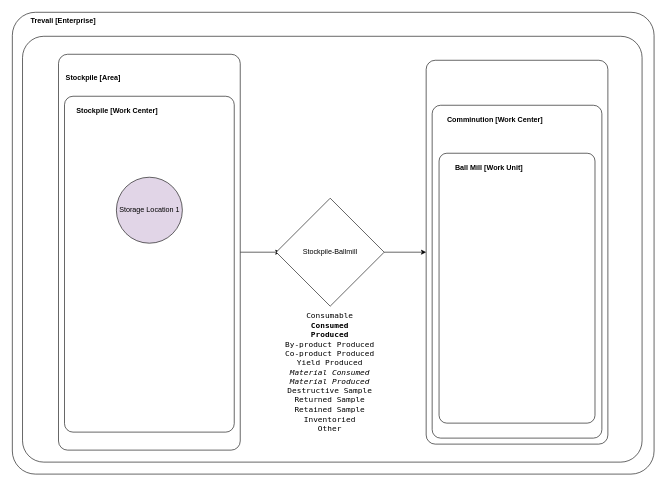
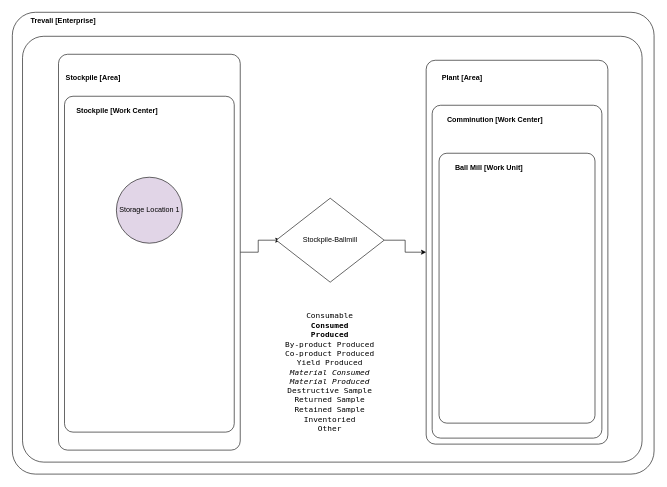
  <mxCell id="0" />
  <mxCell id="1" parent="0" />
  <mxCell id="2" value="" style="rounded=1;whiteSpace=wrap;html=1;arcSize=5;" parent="1" vertex="1"><mxGeometry x="20" y="20" width="1070" height="770" as="geometry" /></mxCell>
  <mxCell id="3" value="Trevali [Enterprise]" style="text;html=1;strokeColor=none;fillColor=none;align=center;verticalAlign=middle;whiteSpace=wrap;rounded=0;fontStyle=1" parent="1" vertex="1"><mxGeometry x="40" y="20" width="130" height="30" as="geometry" /></mxCell>
  <mxCell id="4" value="" style="rounded=1;whiteSpace=wrap;html=1;arcSize=5;" parent="1" vertex="1"><mxGeometry x="37" y="60" width="1033" height="710" as="geometry" /></mxCell>
  <mxCell id="5" style="edgeStyle=orthogonalEdgeStyle;rounded=0;orthogonalLoop=1;jettySize=auto;html=1;exitX=1;exitY=0.5;exitDx=0;exitDy=0;entryX=0.039;entryY=0.5;entryDx=0;entryDy=0;entryPerimeter=0;" parent="1" source="6" target="18" edge="1"><mxGeometry relative="1" as="geometry" /></mxCell>
  <mxCell id="6" value="" style="rounded=1;whiteSpace=wrap;html=1;arcSize=5;" parent="1" vertex="1"><mxGeometry x="97" y="90" width="303" height="660" as="geometry" /></mxCell>
  <mxCell id="7" value="Stockpile [Area]" style="text;html=1;strokeColor=none;fillColor=none;align=center;verticalAlign=middle;whiteSpace=wrap;rounded=0;fontStyle=1" parent="1" vertex="1"><mxGeometry x="105" y="115" width="100" height="30" as="geometry" /></mxCell>
  <mxCell id="8" value="" style="rounded=1;whiteSpace=wrap;html=1;arcSize=5;" parent="1" vertex="1"><mxGeometry x="107" y="160" width="283" height="560" as="geometry" /></mxCell>
  <mxCell id="9" value="Stockpile [Work Center]" style="text;html=1;strokeColor=none;fillColor=none;align=center;verticalAlign=middle;whiteSpace=wrap;rounded=0;fontStyle=1" parent="1" vertex="1"><mxGeometry x="120" y="170" width="150" height="30" as="geometry" /></mxCell>
  <mxCell id="10" value="Storage Location 1" style="ellipse;whiteSpace=wrap;html=1;aspect=fixed;fillColor=#e1d5e7;" parent="1" vertex="1"><mxGeometry x="193.5" y="295" width="110" height="110" as="geometry" /></mxCell>
  <mxCell id="11" value="" style="rounded=1;whiteSpace=wrap;html=1;arcSize=5;" parent="1" vertex="1"><mxGeometry x="710" y="100" width="303" height="640" as="geometry" /></mxCell>
+ <mxCell id="12" value="Plant [Area]" style="text;html=1;strokeColor=none;fillColor=none;align=center;verticalAlign=middle;whiteSpace=wrap;rounded=0;fontStyle=1" parent="1" vertex="1"><mxGeometry x="720" y="115" width="100" height="30" as="geometry" /></mxCell>
  <mxCell id="13" value="" style="rounded=1;whiteSpace=wrap;html=1;arcSize=5;" parent="1" vertex="1"><mxGeometry x="720" y="175" width="283" height="555" as="geometry" /></mxCell>
  <mxCell id="14" value="Comminution [Work Center]" style="text;html=1;strokeColor=none;fillColor=none;align=center;verticalAlign=middle;whiteSpace=wrap;rounded=0;fontStyle=1" parent="1" vertex="1"><mxGeometry x="730" y="185" width="190" height="30" as="geometry" /></mxCell>
  <mxCell id="15" value="" style="rounded=1;whiteSpace=wrap;html=1;arcSize=5;" parent="1" vertex="1"><mxGeometry x="731.5" y="255" width="260" height="450" as="geometry" /></mxCell>
  <mxCell id="16" value="Ball Mill [Work Unit]" style="text;html=1;strokeColor=none;fillColor=none;align=center;verticalAlign=middle;whiteSpace=wrap;rounded=0;fontStyle=1" parent="1" vertex="1"><mxGeometry x="740" y="265" width="150" height="30" as="geometry" /></mxCell>
  <mxCell id="17" style="edgeStyle=orthogonalEdgeStyle;rounded=0;orthogonalLoop=1;jettySize=auto;html=1;exitX=1;exitY=0.5;exitDx=0;exitDy=0;entryX=0;entryY=0.5;entryDx=0;entryDy=0;" parent="1" source="18" target="11" edge="1"><mxGeometry relative="1" as="geometry" /></mxCell>
- <mxCell id="18" value="Stockpile-Ballmill" style="rhombus;whiteSpace=wrap;html=1;" parent="1" vertex="1"><mxGeometry x="460" y="330" width="180" height="180" as="geometry" /></mxCell>
+ <mxCell id="18" value="Stockpile-Ballmill" style="rhombus;whiteSpace=wrap;html=1;" parent="1" vertex="1"><mxGeometry x="460" y="330" width="180" height="140" as="geometry" /></mxCell>
  <mxCell id="19" value="&lt;div class=&quot;opened&quot; style=&quot;margin-left: 1em ; font-family: monospace ; font-size: 13px&quot;&gt;&lt;div class=&quot;folder&quot; id=&quot;folder100&quot;&gt;&lt;div class=&quot;opened&quot; style=&quot;margin-left: 1em&quot;&gt;&lt;div class=&quot;folder&quot; id=&quot;folder101&quot;&gt;&lt;div class=&quot;opened&quot; style=&quot;margin-left: 1em&quot;&gt;&lt;div class=&quot;line&quot;&gt;&lt;span class=&quot;html-tag&quot;&gt;&lt;br&gt;&lt;/span&gt;&lt;/div&gt;&lt;div class=&quot;line&quot;&gt;&lt;span class=&quot;html-tag&quot;&gt;&lt;span class=&quot;html-attribute&quot;&gt;&lt;span class=&quot;html-attribute-value&quot;&gt;Consumable&lt;/span&gt;&lt;/span&gt;&lt;/span&gt;&lt;/div&gt;&lt;div class=&quot;line&quot;&gt;&lt;span class=&quot;html-tag&quot;&gt;&lt;span class=&quot;html-attribute&quot;&gt;&lt;span class=&quot;html-attribute-value&quot;&gt;&lt;b&gt;Consumed&lt;/b&gt;&lt;/span&gt;&lt;/span&gt;&lt;/span&gt;&lt;/div&gt;&lt;div class=&quot;line&quot;&gt;&lt;span class=&quot;html-tag&quot;&gt;&lt;span class=&quot;html-attribute&quot;&gt;&lt;span class=&quot;html-attribute-value&quot;&gt;&lt;b&gt;Produced&lt;/b&gt;&lt;/span&gt;&lt;/span&gt;&lt;/span&gt;&lt;/div&gt;&lt;div class=&quot;line&quot;&gt;&lt;span class=&quot;html-tag&quot;&gt;&lt;span class=&quot;html-attribute&quot;&gt;&lt;span class=&quot;html-attribute-value&quot;&gt;By-product Produced&lt;/span&gt;&lt;/span&gt;&lt;/span&gt;&lt;/div&gt;&lt;div class=&quot;line&quot;&gt;&lt;span class=&quot;html-tag&quot;&gt;&lt;span class=&quot;html-attribute&quot;&gt;&lt;span class=&quot;html-attribute-value&quot;&gt;Co-product Produced&lt;/span&gt;&lt;/span&gt;&lt;/span&gt;&lt;/div&gt;&lt;div class=&quot;line&quot;&gt;&lt;span class=&quot;html-tag&quot;&gt;&lt;span class=&quot;html-attribute&quot;&gt;&lt;span class=&quot;html-attribute-value&quot;&gt;Yield Produced&lt;/span&gt;&lt;/span&gt;&lt;/span&gt;&lt;/div&gt;&lt;div class=&quot;line&quot;&gt;&lt;span class=&quot;html-tag&quot;&gt;&lt;span class=&quot;html-attribute&quot;&gt;&lt;span class=&quot;html-attribute-value&quot;&gt;&lt;i&gt;Material Consumed&lt;/i&gt;&lt;/span&gt;&lt;/span&gt;&lt;/span&gt;&lt;/div&gt;&lt;div class=&quot;line&quot;&gt;&lt;span class=&quot;html-tag&quot;&gt;&lt;span class=&quot;html-attribute&quot;&gt;&lt;span class=&quot;html-attribute-value&quot;&gt;&lt;i&gt;Material Produced&lt;/i&gt;&lt;/span&gt;&lt;/span&gt;&lt;/span&gt;&lt;/div&gt;&lt;div class=&quot;line&quot;&gt;&lt;span class=&quot;html-tag&quot;&gt;&lt;span class=&quot;html-attribute&quot;&gt;&lt;span class=&quot;html-attribute-value&quot;&gt;Destructive Sample&lt;/span&gt;&lt;/span&gt;&lt;/span&gt;&lt;/div&gt;&lt;div class=&quot;line&quot;&gt;&lt;span class=&quot;html-tag&quot;&gt;&lt;span class=&quot;html-attribute&quot;&gt;&lt;span class=&quot;html-attribute-value&quot;&gt;Returned Sample&lt;/span&gt;&lt;/span&gt;&lt;/span&gt;&lt;/div&gt;&lt;div class=&quot;line&quot;&gt;&lt;span class=&quot;html-tag&quot;&gt;&lt;span class=&quot;html-attribute&quot;&gt;&lt;span class=&quot;html-attribute-value&quot;&gt;Retained Sample&lt;/span&gt;&lt;/span&gt;&lt;/span&gt;&lt;/div&gt;&lt;div class=&quot;line&quot;&gt;&lt;span class=&quot;html-tag&quot;&gt;&lt;span class=&quot;html-attribute&quot;&gt;&lt;span class=&quot;html-attribute-value&quot;&gt;Inventoried&lt;/span&gt;&lt;/span&gt;&lt;/span&gt;&lt;/div&gt;&lt;div class=&quot;line&quot;&gt;&lt;span class=&quot;html-tag&quot;&gt;&lt;span class=&quot;html-attribute&quot;&gt;&lt;span class=&quot;html-attribute-value&quot;&gt;Other&lt;/span&gt;&lt;/span&gt;&lt;/span&gt;&lt;/div&gt;&lt;/div&gt;&lt;div class=&quot;line&quot;&gt;&lt;br&gt;&lt;/div&gt;&lt;/div&gt;&lt;/div&gt;&lt;/div&gt;&lt;/div&gt;" style="text;html=1;strokeColor=none;fillColor=none;align=center;verticalAlign=middle;whiteSpace=wrap;rounded=0;" parent="1" vertex="1"><mxGeometry x="410" y="520" width="240" height="200" as="geometry" /></mxCell>
